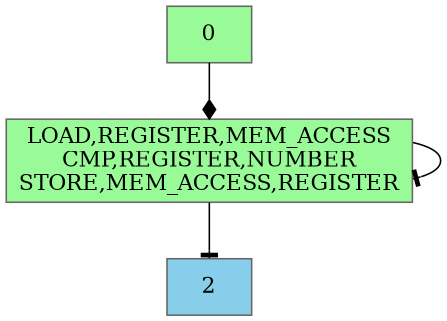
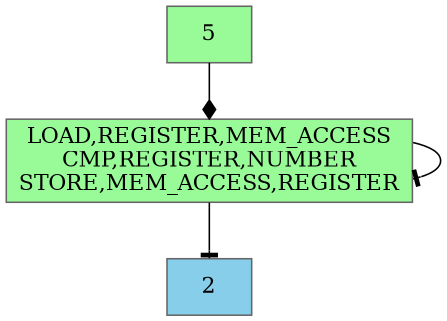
  digraph {
    node [shape=box style=filled fillcolor=palegreen color=gray40]
    edge [arrowhead=tee]
-   0
+   0 [label=5]
    n2 [label="LOAD,REGISTER,MEM_ACCESS\nCMP,REGISTER,NUMBER\nSTORE,MEM_ACCESS,REGISTER"]
    2 [fillcolor=skyblue]
    0 -> n2 [arrowhead=diamond]
    n2 -> n2
    n2 -> 2
  }
